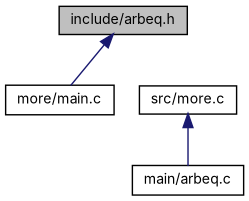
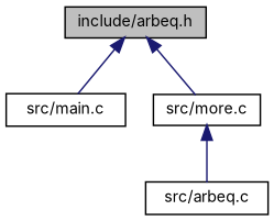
  digraph {
    fontname=Inter
    node [color=black fillcolor=white fontname=Inter fontsize=10 shape=record style=filled]
    edge [color=midnightblue dir=back fontname=Inter fontsize=10 labelfontname=Helvetica labelfontsize=10 style=solid]
    n1 [fillcolor=grey75 fontcolor=black height=0.2 label="include/arbeq.h" width=0.4]
-   n2 [height=0.2 label="more/main.c" width=0.4]
+   n2 [height=0.2 label="src/main.c" width=0.4]
    n3 [height=0.2 label="src/more.c" width=0.4]
-   n4 [height=0.2 label="main/arbeq.c" width=0.4]
+   n4 [height=0.2 label="src/arbeq.c" width=0.4]
    n1 -> n2
+   n1 -> n3
    n3 -> n4
  }
